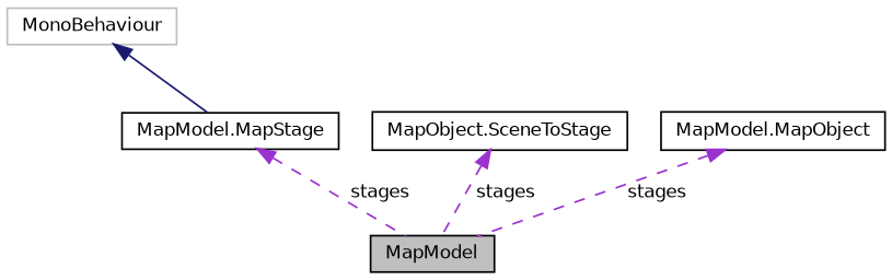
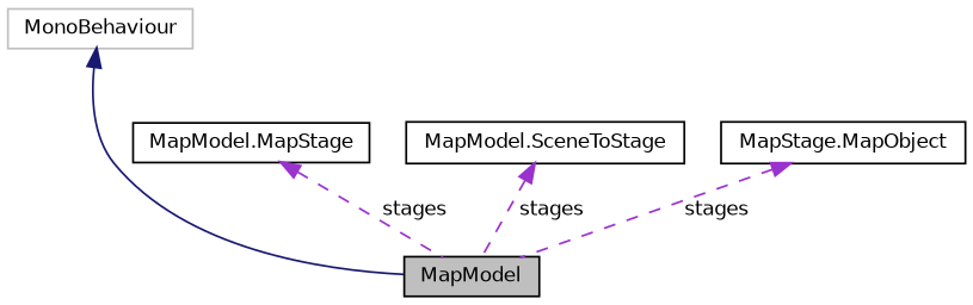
  digraph {
    node [color=black fillcolor=white fontname=Helvetica fontsize=10 shape=record style=filled]
    edge [color=darkorchid3 dir=back fontname=Helvetica fontsize=10 labelfontname=Helvetica labelfontsize=10 style=dashed]
    n1 [fillcolor=grey75 fontcolor=black height=0.2 label=MapModel width=0.4]
    n2 [color=grey75 height=0.2 label=MonoBehaviour width=0.4]
-   n3 [height=0.2 label="MapObject.SceneToStage" width=0.4]
-   n4 [height=0.2 label="MapModel.MapObject" width=0.4]
+   n3 [height=0.2 label="MapModel.SceneToStage" width=0.4]
+   n4 [height=0.2 label="MapStage.MapObject" width=0.4]
    n5 [height=0.2 label="MapModel.MapStage" width=0.4]
-   n2 -> n5 [color=midnightblue style=solid]
+   n2 -> n1 [color=midnightblue style=solid]
    n3 -> n1 [label=" stages"]
    n4 -> n1 [label=" stages"]
    n5 -> n1 [label=" stages"]
  }
